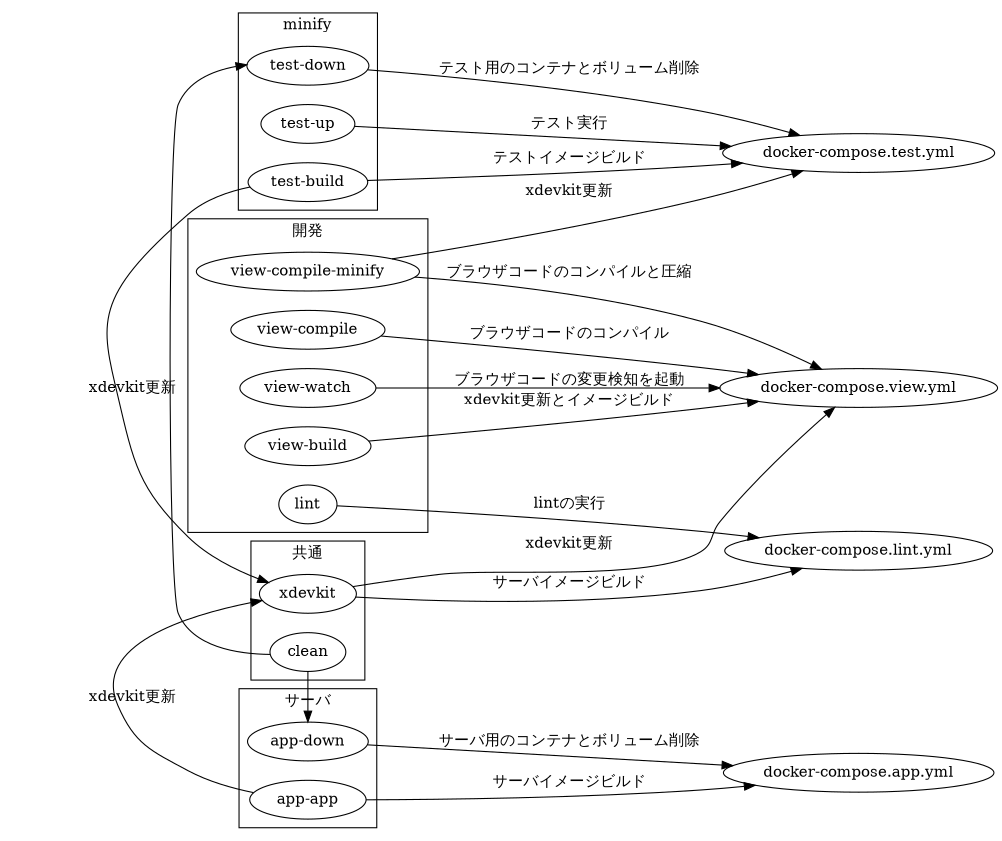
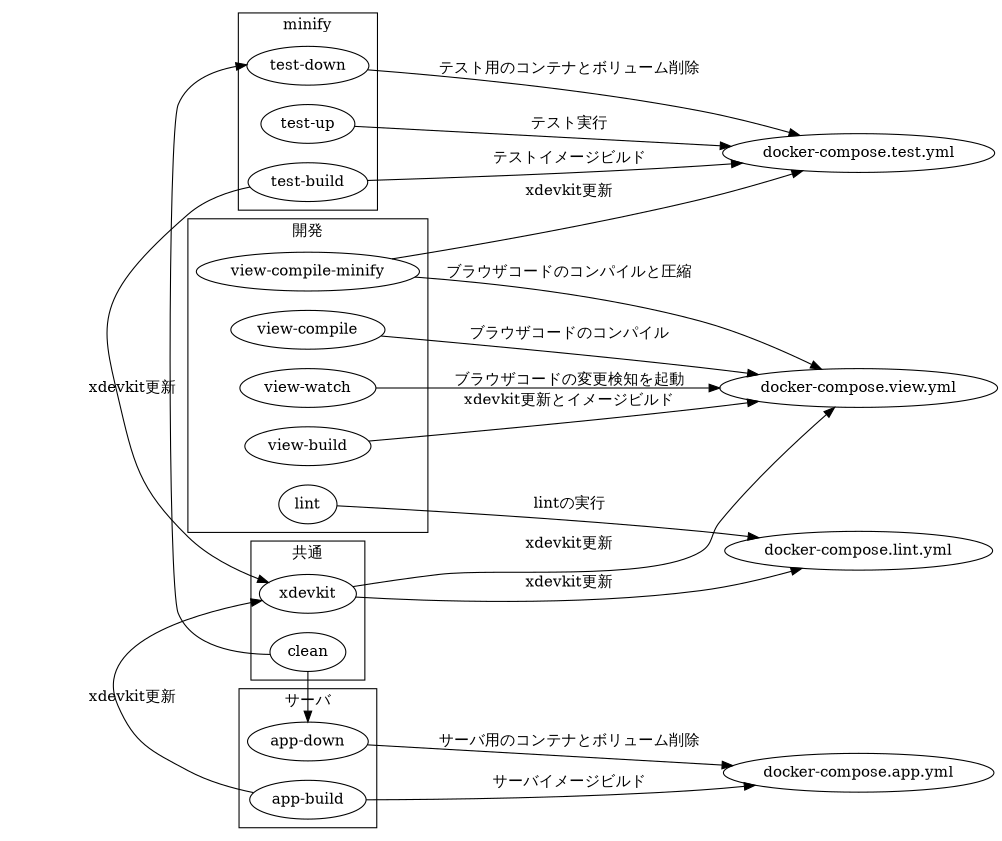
  digraph {
    rankdir=LR
    "docker-compose.app.yml"
    "docker-compose.test.yml"
    "docker-compose.lint.yml"
    "docker-compose.view.yml"
    xdevkit
    clean
    "app-down"
-   "app-build" [label="app-app"]
+   "app-build"
    "test-down"
    "test-up"
    "test-build"
    lint
    "view-build"
    "view-compile"
    "view-compile-minify"
    "view-watch"
    subgraph sub_1 {
      rank=same
      "docker-compose.app.yml"
      "docker-compose.test.yml"
      "docker-compose.lint.yml"
      "docker-compose.view.yml"
    }
    subgraph cluster_2 {
      label="共通"
      xdevkit
      clean
    }
    subgraph cluster_3 {
      label="サーバ"
      "app-down"
      "app-build"
    }
    subgraph cluster_4 {
      label=minify
      "test-down"
      "test-up"
      "test-build"
    }
    subgraph cluster_5 {
      label="開発"
      lint
      "view-build"
      "view-compile"
      "view-compile-minify"
      "view-watch"
    }
-   xdevkit -> "docker-compose.lint.yml" [label="サーバイメージビルド"]
+   xdevkit -> "docker-compose.lint.yml" [label="xdevkit更新"]
    xdevkit -> "docker-compose.view.yml" [label="xdevkit更新"]
    clean -> "app-down"
    clean -> "test-down"
    "app-down" -> "docker-compose.app.yml" [label="サーバ用のコンテナとボリューム削除"]
    "app-build" -> "docker-compose.app.yml" [label="サーバイメージビルド"]
    "app-build" -> xdevkit [label="xdevkit更新"]
    "test-down" -> "docker-compose.test.yml" [label="テスト用のコンテナとボリューム削除"]
    "test-up" -> "docker-compose.test.yml" [label="テスト実行"]
    "test-build" -> "docker-compose.test.yml" [label="テストイメージビルド"]
    "test-build" -> xdevkit [label="xdevkit更新"]
    lint -> "docker-compose.lint.yml" [label="lintの実行"]
    "view-build" -> "docker-compose.view.yml" [label="xdevkit更新とイメージビルド"]
    "view-compile" -> "docker-compose.view.yml" [label="ブラウザコードのコンパイル"]
    "view-compile-minify" -> "docker-compose.test.yml" [label="xdevkit更新"]
    "view-compile-minify" -> "docker-compose.view.yml" [label="ブラウザコードのコンパイルと圧縮"]
    "view-watch" -> "docker-compose.view.yml" [label="ブラウザコードの変更検知を起動"]
  }
